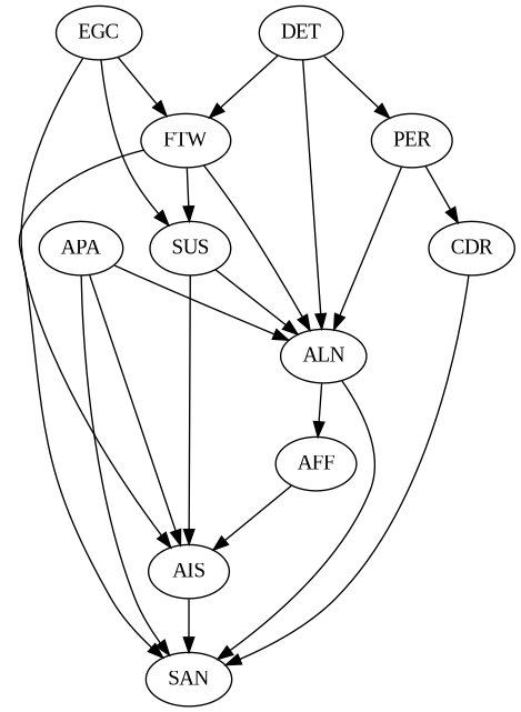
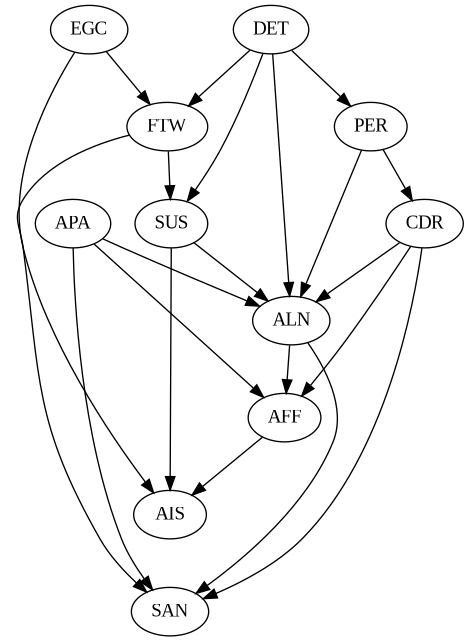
  digraph {
    fontname="Liberation Serif"
    node [fontname="Liberation Serif"]
    edge [fontname="Liberation Serif"]
    EGC
    SUS
    FTW
    AIS
    ALN
    SAN
    DET
    PER
    CDR
    AFF
    APA
-   EGC -> SUS
+   DET -> SUS
    EGC -> FTW
    EGC -> AIS
    SUS -> AIS
    SUS -> ALN
    FTW -> SUS
-   FTW -> ALN
+   CDR -> ALN
    FTW -> SAN
-   AIS -> SAN
    ALN -> SAN
    ALN -> AFF
    DET -> FTW
    DET -> ALN
    DET -> PER
    PER -> ALN
    PER -> CDR
    CDR -> SAN
+   CDR -> AFF
    AFF -> AIS
    APA -> ALN
    APA -> SAN
-   APA -> AIS
+   APA -> AFF
  }
